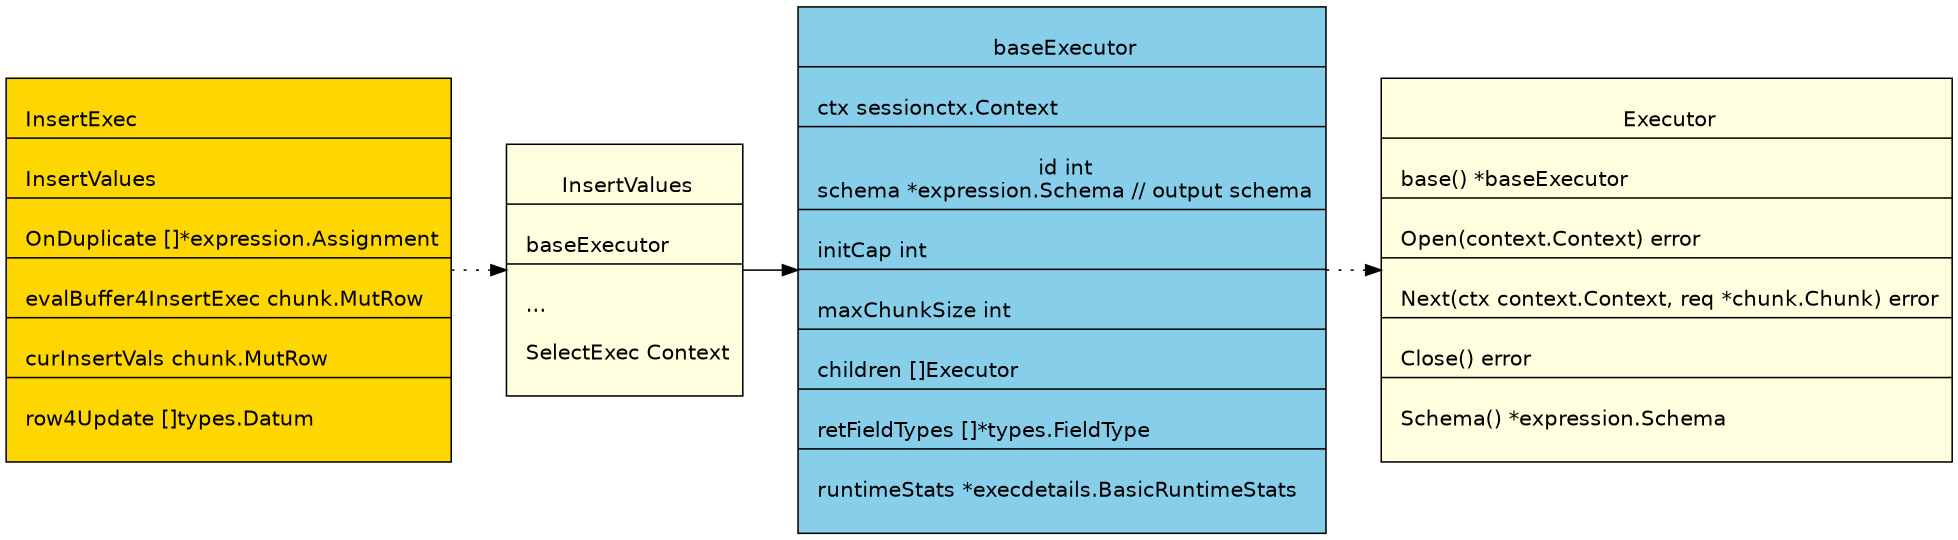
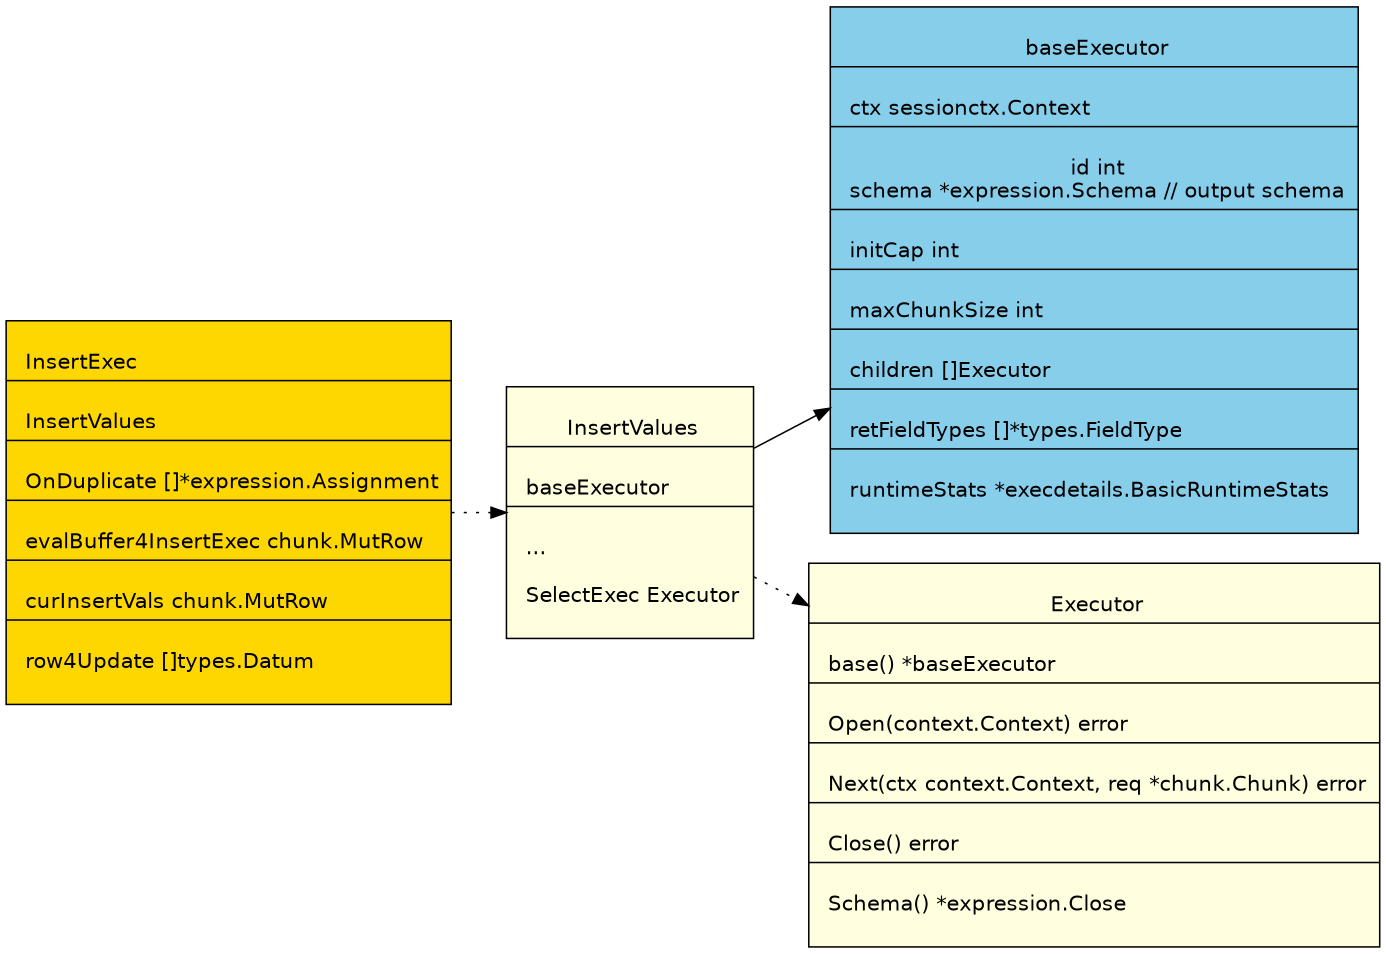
  digraph {
    fontname="DejaVu Sans"
    newrank=true
    rankdir=LR
    node [fillcolor=lightyellow fontname="DejaVu Sans" shape=record style=filled]
    edge [color=black fontname="DejaVu Sans" style=dotted]
    n1 [fillcolor=gold label="{{\n    InsertExec\l|\n      InsertValues\l|\n	    OnDuplicate    []*expression.Assignment\l|\n	    evalBuffer4InsertExec chunk.MutRow\l|\n	    curInsertVals  chunk.MutRow\l|\n	    row4Update     []types.Datum\l\n    }}"]
-   n2 [label="{{\n      InsertValues|\n        baseExecutor\l|\n        ...\l\n        SelectExec Context\l\n    }}"]
+   n2 [label="{{\n      InsertValues|\n        baseExecutor\l|\n        ...\l\n        SelectExec Executor\l\n    }}"]
    n3 [fillcolor=skyblue label="{{\n      baseExecutor|\n	      ctx           sessionctx.Context\l|\n	      id            int\n	      schema        *expression.Schema // output schema\l|\n	      initCap       int\l|\n	      maxChunkSize  int\l|\n	      children      []Executor\l|\n	      retFieldTypes []*types.FieldType\l|\n	      runtimeStats  *execdetails.BasicRuntimeStats\l\n    }}"]
-   n4 [label="{{\n      Executor|\n	      base() *baseExecutor\l|\n	      Open(context.Context) error\l|\n	      Next(ctx context.Context, req *chunk.Chunk) error\l|\n	      Close() error\l|\n	      Schema() *expression.Schema\l\n    }}"]
+   n4 [label="{{\n      Executor|\n	      base() *baseExecutor\l|\n	      Open(context.Context) error\l|\n	      Next(ctx context.Context, req *chunk.Chunk) error\l|\n	      Close() error\l|\n	      Schema() *expression.Close\l\n    }}"]
    n1 -> n2
    n2 -> n3 [style=solid]
-   n3 -> n4
+   n2 -> n4
  }
